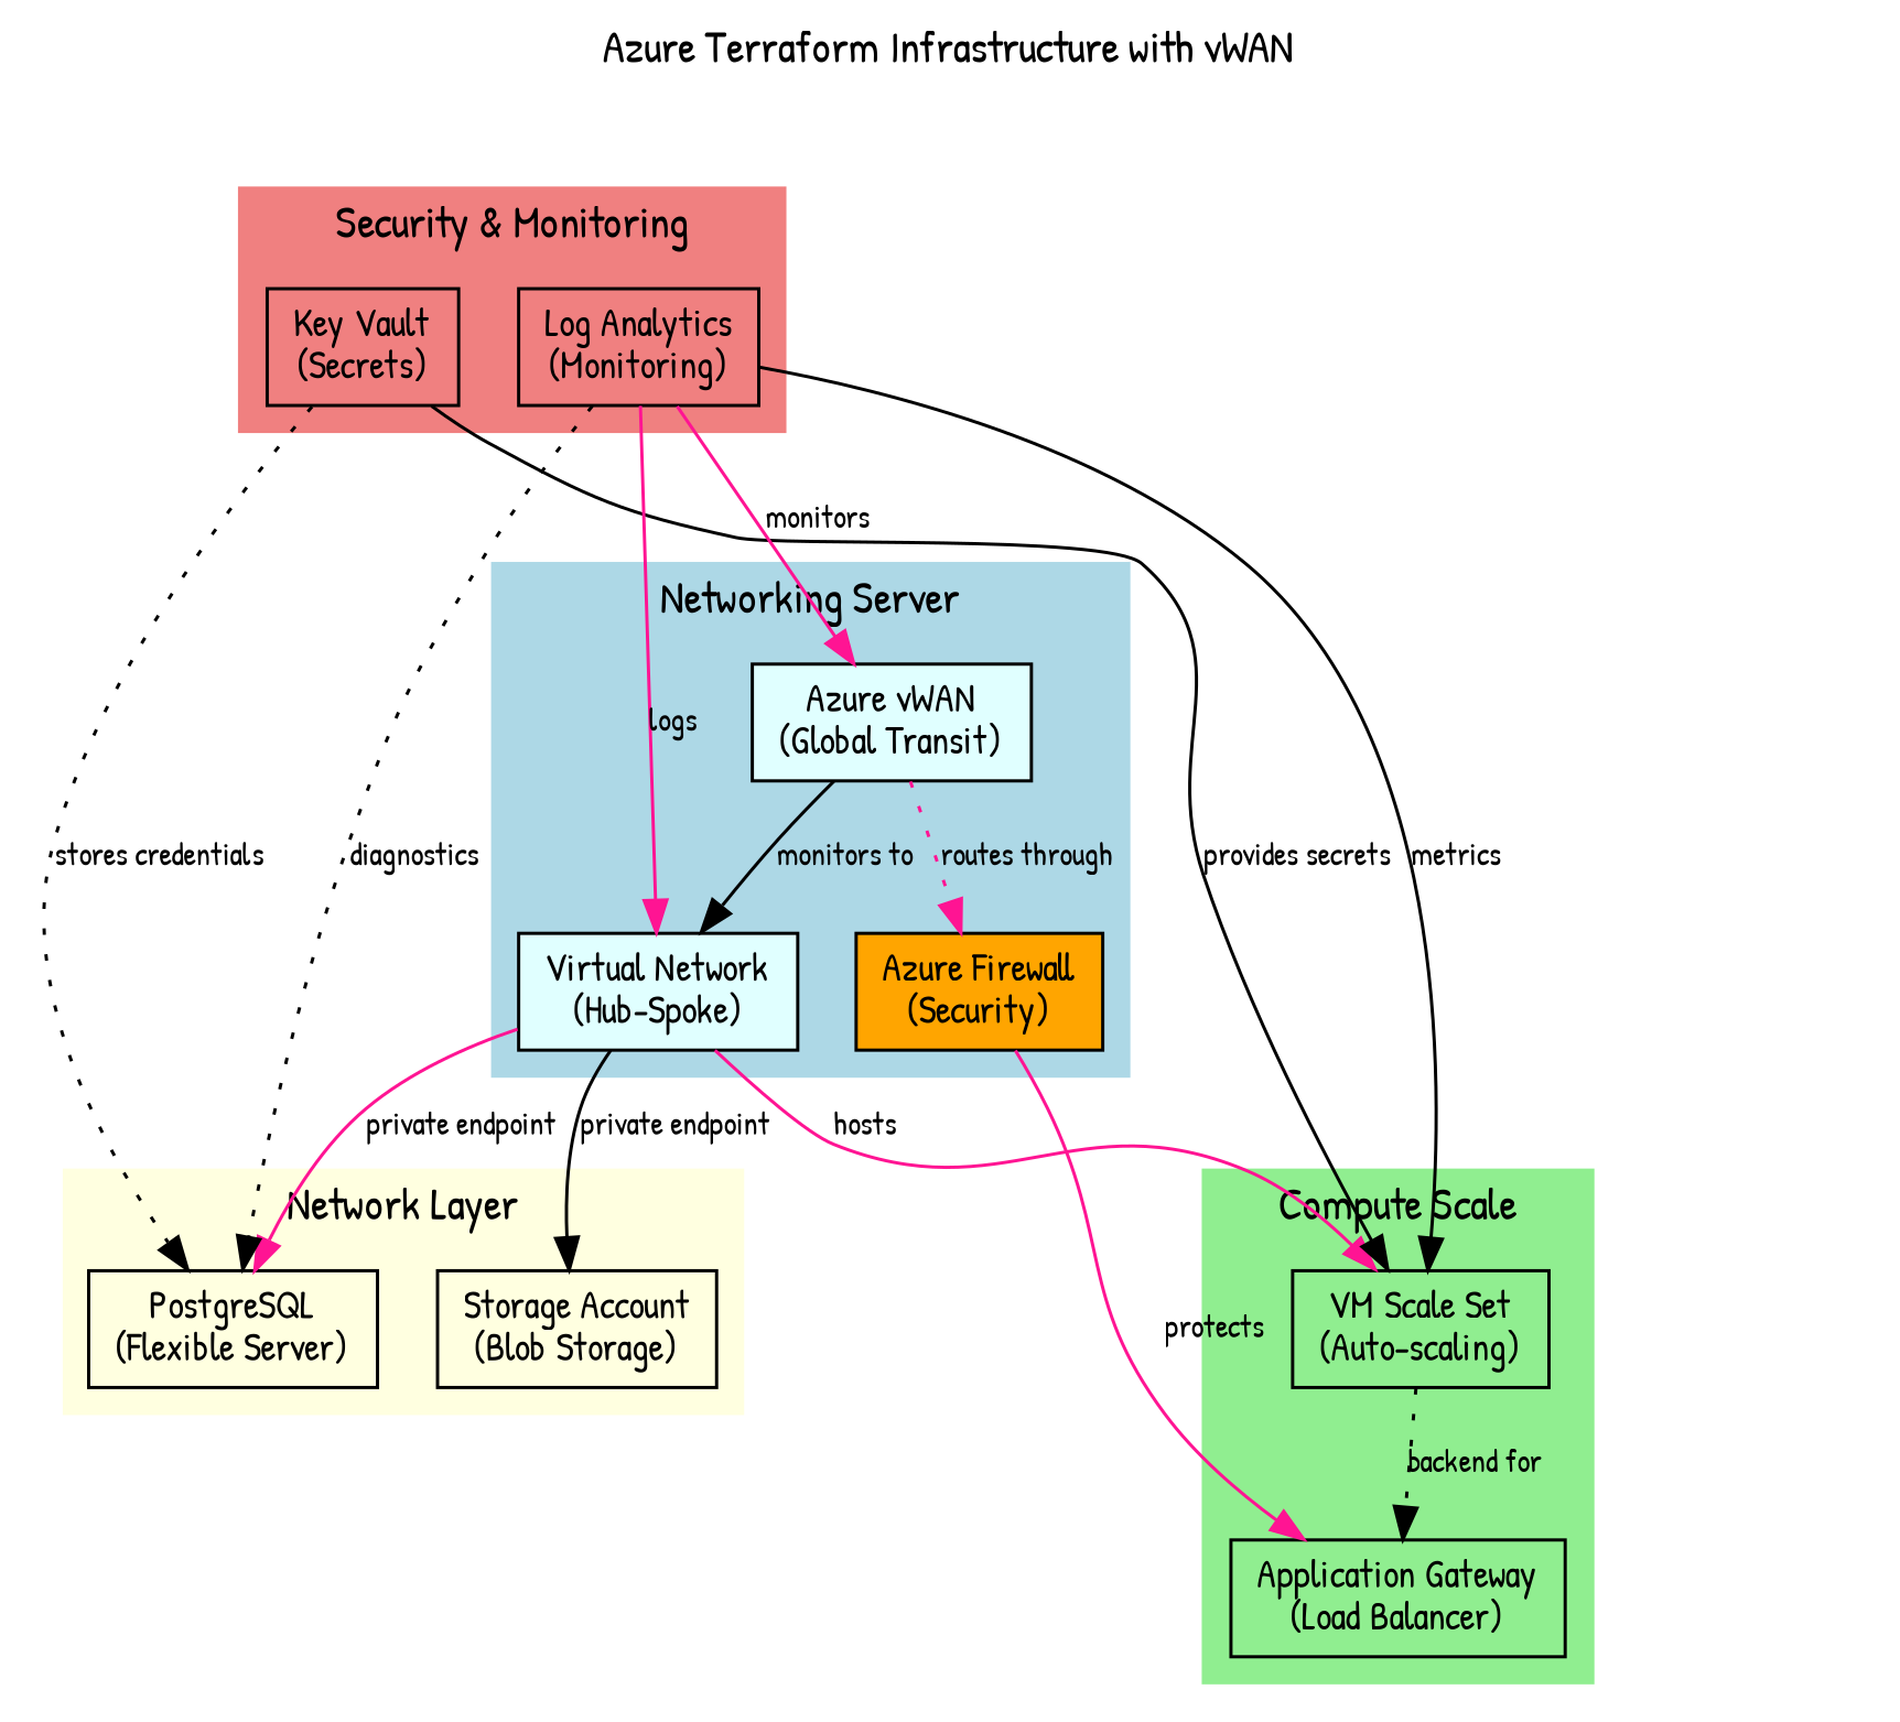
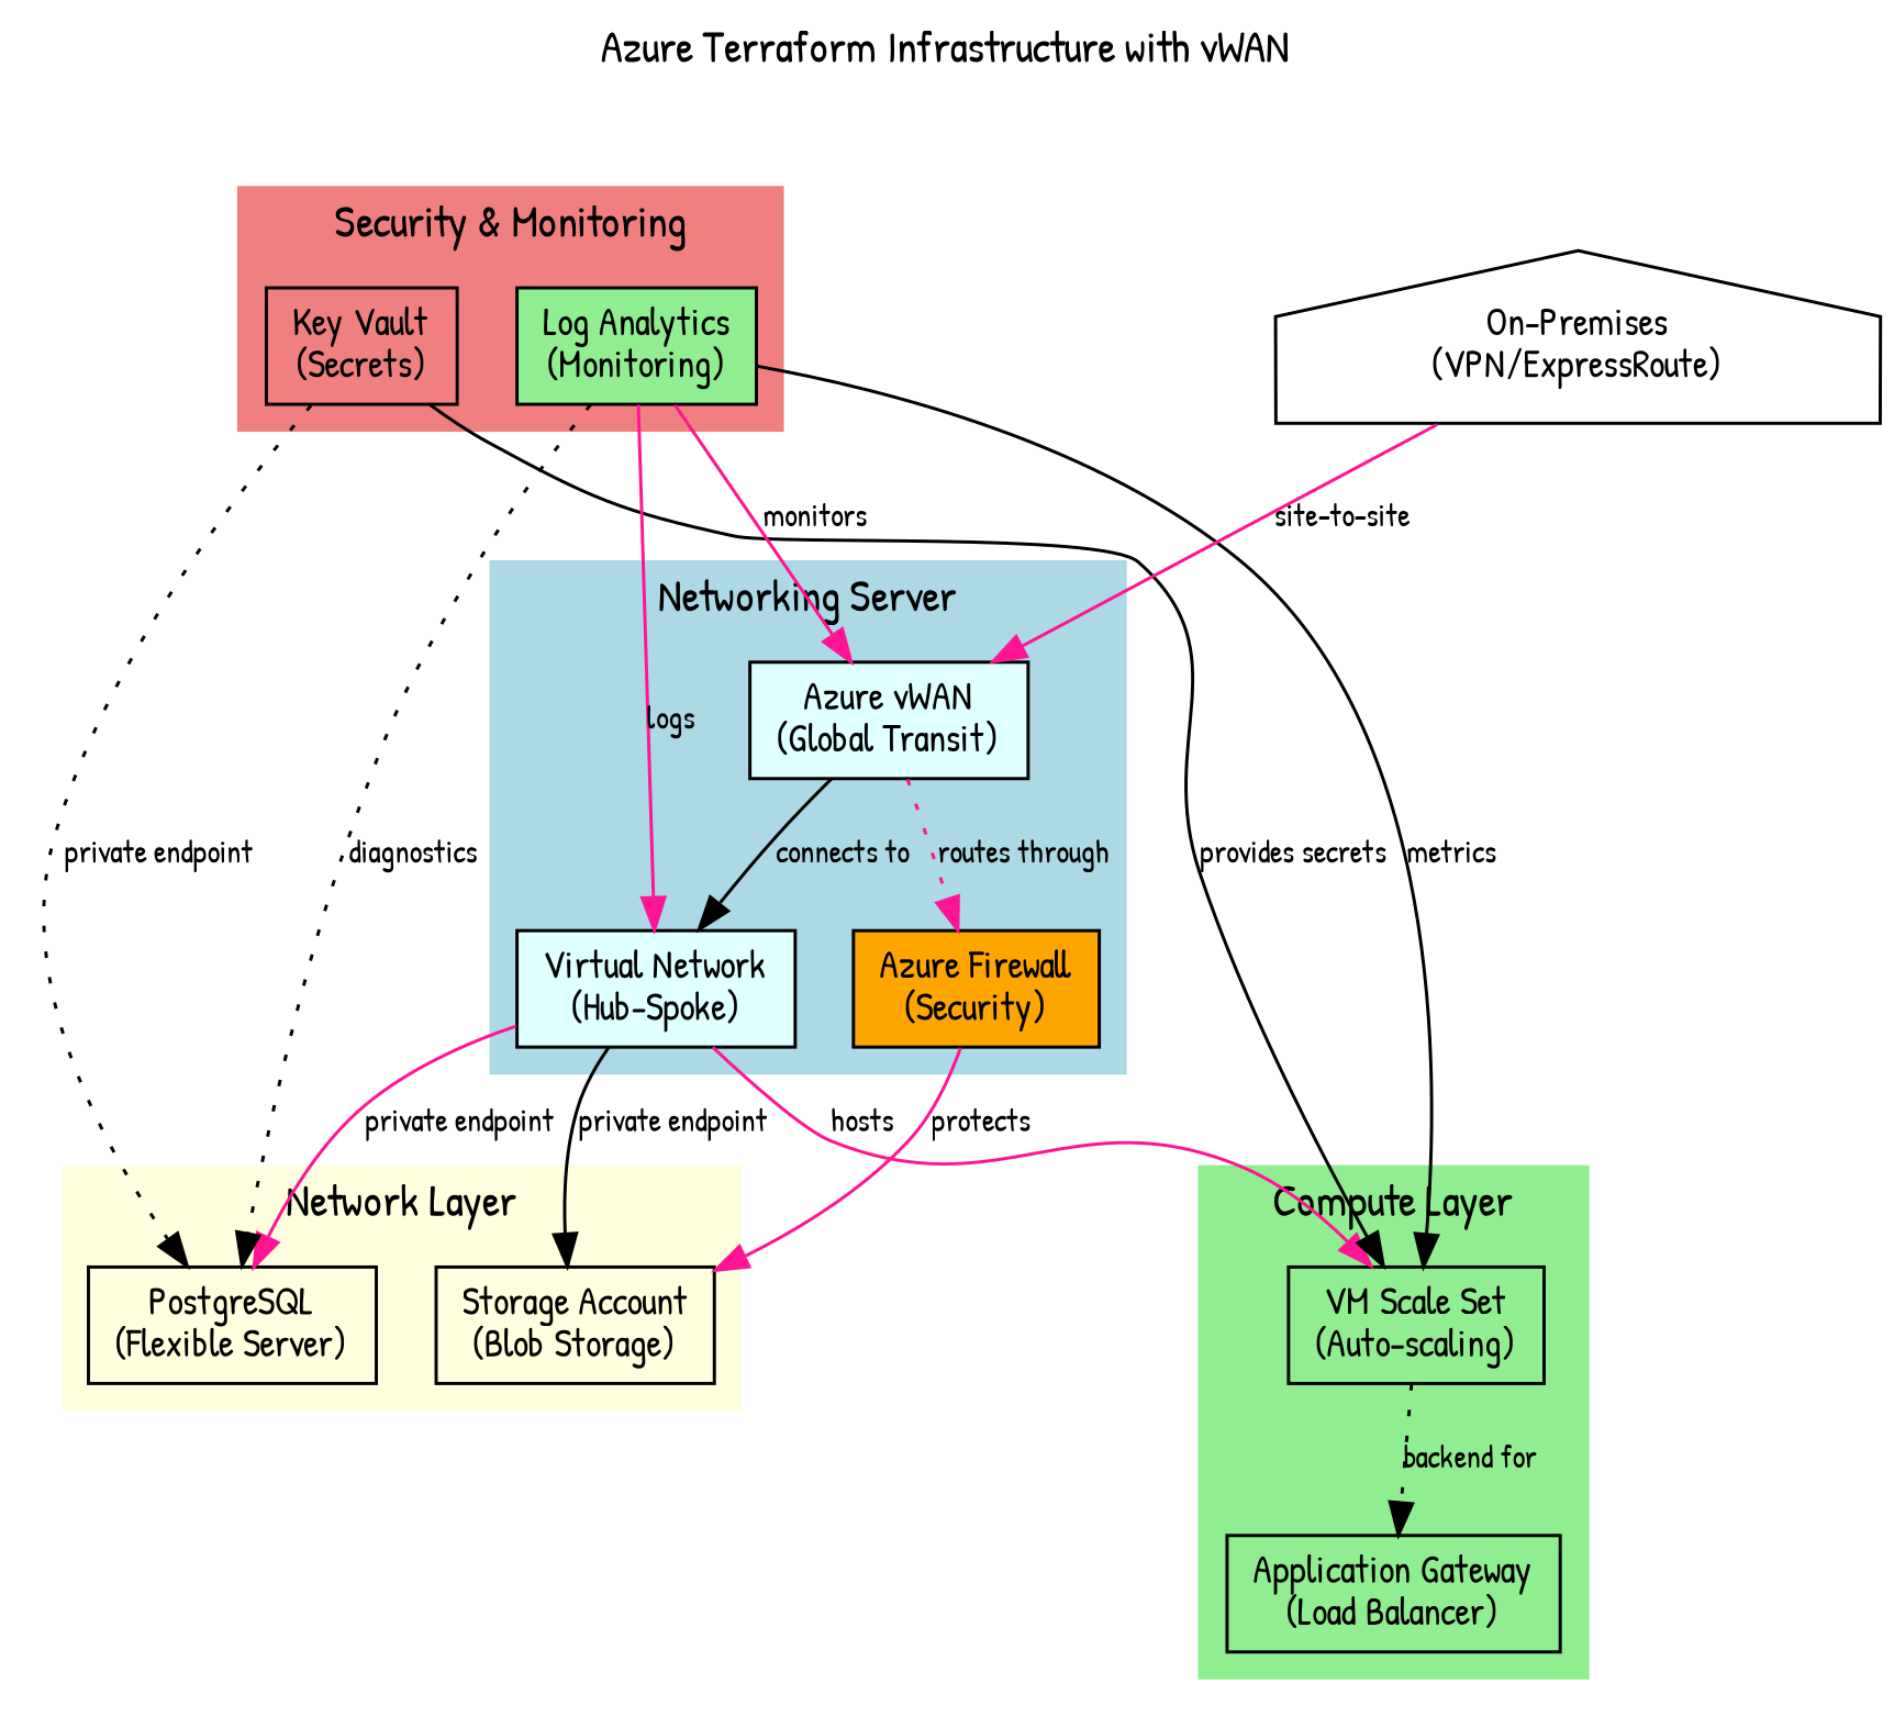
  digraph {
    bgcolor=white
    fontname="Patrick Hand"
    fontsize=14
    label="Azure Terraform Infrastructure with vWAN"
    labelloc=t
    rankdir=TB
    node [fillcolor=lightcyan fontname="Patrick Hand" fontsize=12 shape=box style=filled]
    edge [color=black fontname="Patrick Hand" fontsize=10 style=solid]
    n1 [label="Azure vWAN\n(Global Transit)"]
    n2 [label="Virtual Network\n(Hub-Spoke)"]
    n3 [fillcolor=orange label="Azure Firewall\n(Security)"]
    n4 [fillcolor=lightgreen label="VM Scale Set\n(Auto-scaling)"]
    n5 [fillcolor=lightgreen label="Application Gateway\n(Load Balancer)"]
    n6 [fillcolor=lightyellow label="PostgreSQL\n(Flexible Server)"]
    n7 [fillcolor=lightyellow label="Storage Account\n(Blob Storage)"]
    n8 [fillcolor=lightcoral label="Key Vault\n(Secrets)"]
-   n9 [fillcolor=lightcoral label="Log Analytics\n(Monitoring)"]
+   n9 [fillcolor=lightgreen label="Log Analytics\n(Monitoring)"]
+   n10 [fillcolor=white label="On-Premises\n(VPN/ExpressRoute)" shape=house]
    subgraph cluster_1 {
      color=lightblue
      label="Networking Server"
      style=filled
      n1
      n2
      n3
    }
    subgraph cluster_2 {
      color=lightgreen
-     label="Compute Scale"
+     label="Compute Layer"
      style=filled
      n4
      n5
    }
    subgraph cluster_3 {
      color=lightyellow
      label="Network Layer"
      style=filled
      n6
      n7
    }
    subgraph cluster_4 {
      color=lightcoral
      label="Security & Monitoring"
      style=filled
      n8
      n9
    }
-   n1 -> n2 [label="monitors to"]
+   n1 -> n2 [label="connects to"]
    n1 -> n3 [color=deeppink label="routes through" style=dotted]
    n2 -> n4 [color=deeppink label=hosts]
    n2 -> n6 [color=deeppink label="private endpoint"]
    n2 -> n7 [label="private endpoint"]
-   n3 -> n5 [color=deeppink label=protects]
+   n3 -> n7 [color=deeppink label=protects]
    n4 -> n5 [label="backend for" style=dotted]
    n8 -> n4 [label="provides secrets"]
-   n8 -> n6 [label="stores credentials" style=dotted]
+   n8 -> n6 [label="private endpoint" style=dotted]
    n9 -> n1 [color=deeppink label=monitors]
    n9 -> n2 [color=deeppink label=logs]
    n9 -> n4 [label=metrics]
    n9 -> n6 [label=diagnostics style=dotted]
+   n10 -> n1 [color=deeppink label="site-to-site"]
  }
